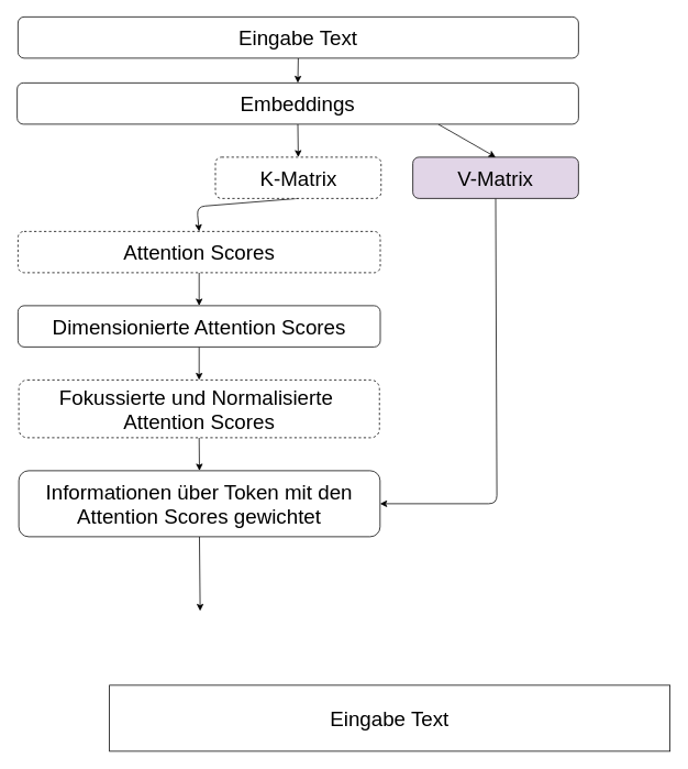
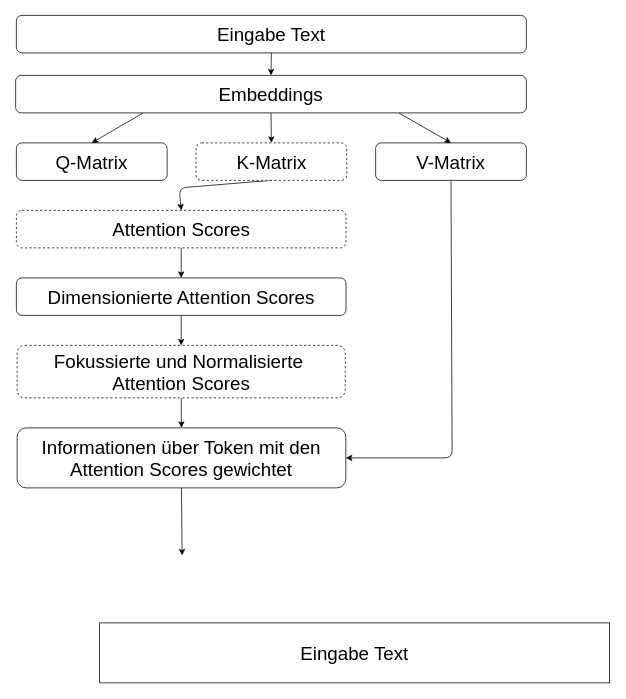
  <mxCell id="0" />
  <mxCell id="1" parent="0" />
  <mxCell id="2" value="&lt;font style=&quot;font-size: 25px;&quot;&gt;Eingabe Text&lt;/font&gt;" style="rounded=0;whiteSpace=wrap;html=1;" vertex="1" parent="1"><mxGeometry x="132" y="830" width="680" height="80" as="geometry" /></mxCell>
  <mxCell id="3" style="edgeStyle=none;html=1;exitX=0.5;exitY=1;exitDx=0;exitDy=0;entryX=0.5;entryY=0;entryDx=0;entryDy=0;fontSize=25;" edge="1" parent="1" source="4" target="8"><mxGeometry relative="1" as="geometry" /></mxCell>
  <mxCell id="4" value="Eingabe Text" style="rounded=1;whiteSpace=wrap;html=1;fontSize=25;" vertex="1" parent="1"><mxGeometry x="21" y="20" width="680" height="50" as="geometry" /></mxCell>
+ <mxCell id="5" style="edgeStyle=none;html=1;exitX=0.25;exitY=1;exitDx=0;exitDy=0;entryX=0.5;entryY=0;entryDx=0;entryDy=0;fontSize=25;" edge="1" parent="1" source="8" target="11"><mxGeometry relative="1" as="geometry" /></mxCell>
  <mxCell id="6" style="edgeStyle=none;html=1;exitX=0.5;exitY=1;exitDx=0;exitDy=0;entryX=0.5;entryY=0;entryDx=0;entryDy=0;fontSize=25;" edge="1" parent="1" source="8" target="15"><mxGeometry relative="1" as="geometry" /></mxCell>
  <mxCell id="7" style="edgeStyle=none;html=1;exitX=0.75;exitY=1;exitDx=0;exitDy=0;entryX=0.5;entryY=0;entryDx=0;entryDy=0;fontSize=25;" edge="1" parent="1" source="8" target="13"><mxGeometry relative="1" as="geometry" /></mxCell>
  <mxCell id="8" value="Embeddings" style="rounded=1;whiteSpace=wrap;html=1;fontSize=25;" vertex="1" parent="1"><mxGeometry x="20" y="100" width="681" height="50" as="geometry" /></mxCell>
  <mxCell id="9" style="edgeStyle=none;html=1;exitX=0.5;exitY=1;exitDx=0;exitDy=0;fontSize=25;" edge="1" parent="1" source="10"><mxGeometry relative="1" as="geometry"><mxPoint x="242" y="740" as="targetPoint" /></mxGeometry></mxCell>
  <mxCell id="10" value="Informationen über Token mit den Attention Scores gewichtet" style="rounded=1;whiteSpace=wrap;html=1;fontSize=25;" vertex="1" parent="1"><mxGeometry x="22" y="570" width="438.25" height="80" as="geometry" /></mxCell>
+ <mxCell id="11" value="Q-Matrix" style="rounded=1;whiteSpace=wrap;html=1;fontSize=25;" vertex="1" parent="1"><mxGeometry x="21" y="190" width="201" height="50" as="geometry" /></mxCell>
  <mxCell id="12" style="edgeStyle=none;html=1;exitX=0.5;exitY=1;exitDx=0;exitDy=0;entryX=1;entryY=0.5;entryDx=0;entryDy=0;fontSize=25;" edge="1" parent="1" source="13" target="10"><mxGeometry relative="1" as="geometry"><Array as="points"><mxPoint x="602" y="610" /></Array></mxGeometry></mxCell>
- <mxCell id="13" value="V-Matrix" style="rounded=1;whiteSpace=wrap;html=1;fontSize=25;fillColor=#e1d5e7;" vertex="1" parent="1"><mxGeometry x="500" y="190" width="201" height="50" as="geometry" /></mxCell>
+ <mxCell id="13" value="V-Matrix" style="rounded=1;whiteSpace=wrap;html=1;fontSize=25;" vertex="1" parent="1"><mxGeometry x="500" y="190" width="201" height="50" as="geometry" /></mxCell>
  <mxCell id="14" style="edgeStyle=none;html=1;exitX=0.5;exitY=1;exitDx=0;exitDy=0;fontSize=25;entryX=0.5;entryY=0;entryDx=0;entryDy=0;" edge="1" parent="1" source="15" target="17"><mxGeometry relative="1" as="geometry"><mxPoint x="232" y="280" as="targetPoint" /><Array as="points"><mxPoint x="238" y="250" /></Array></mxGeometry></mxCell>
  <mxCell id="15" value="K-Matrix" style="rounded=1;whiteSpace=wrap;html=1;fontSize=25;dashed=1;" vertex="1" parent="1"><mxGeometry x="260.5" y="190" width="201" height="50" as="geometry" /></mxCell>
  <mxCell id="16" style="edgeStyle=none;html=1;exitX=0.5;exitY=1;exitDx=0;exitDy=0;entryX=0.5;entryY=0;entryDx=0;entryDy=0;fontSize=25;" edge="1" parent="1" source="17" target="19"><mxGeometry relative="1" as="geometry" /></mxCell>
  <mxCell id="17" value="Attention Scores" style="rounded=1;whiteSpace=wrap;html=1;fontSize=25;dashed=1;" vertex="1" parent="1"><mxGeometry x="21" y="280" width="439.5" height="50" as="geometry" /></mxCell>
  <mxCell id="18" style="edgeStyle=none;html=1;exitX=0.5;exitY=1;exitDx=0;exitDy=0;entryX=0.5;entryY=0;entryDx=0;entryDy=0;fontSize=25;" edge="1" parent="1" source="19" target="21"><mxGeometry relative="1" as="geometry" /></mxCell>
  <mxCell id="19" value="Dimensionierte Attention Scores" style="rounded=1;whiteSpace=wrap;html=1;fontSize=25;" vertex="1" parent="1"><mxGeometry x="21" y="370" width="439.5" height="50" as="geometry" /></mxCell>
  <mxCell id="20" style="edgeStyle=none;html=1;exitX=0.5;exitY=1;exitDx=0;exitDy=0;entryX=0.5;entryY=0;entryDx=0;entryDy=0;fontSize=25;" edge="1" parent="1" source="21" target="10"><mxGeometry relative="1" as="geometry" /></mxCell>
  <mxCell id="21" value="Fokussierte und Normalisierte&amp;nbsp; Attention Scores" style="rounded=1;whiteSpace=wrap;html=1;fontSize=25;dashed=1;" vertex="1" parent="1"><mxGeometry x="22" y="460" width="437.5" height="70" as="geometry" /></mxCell>
